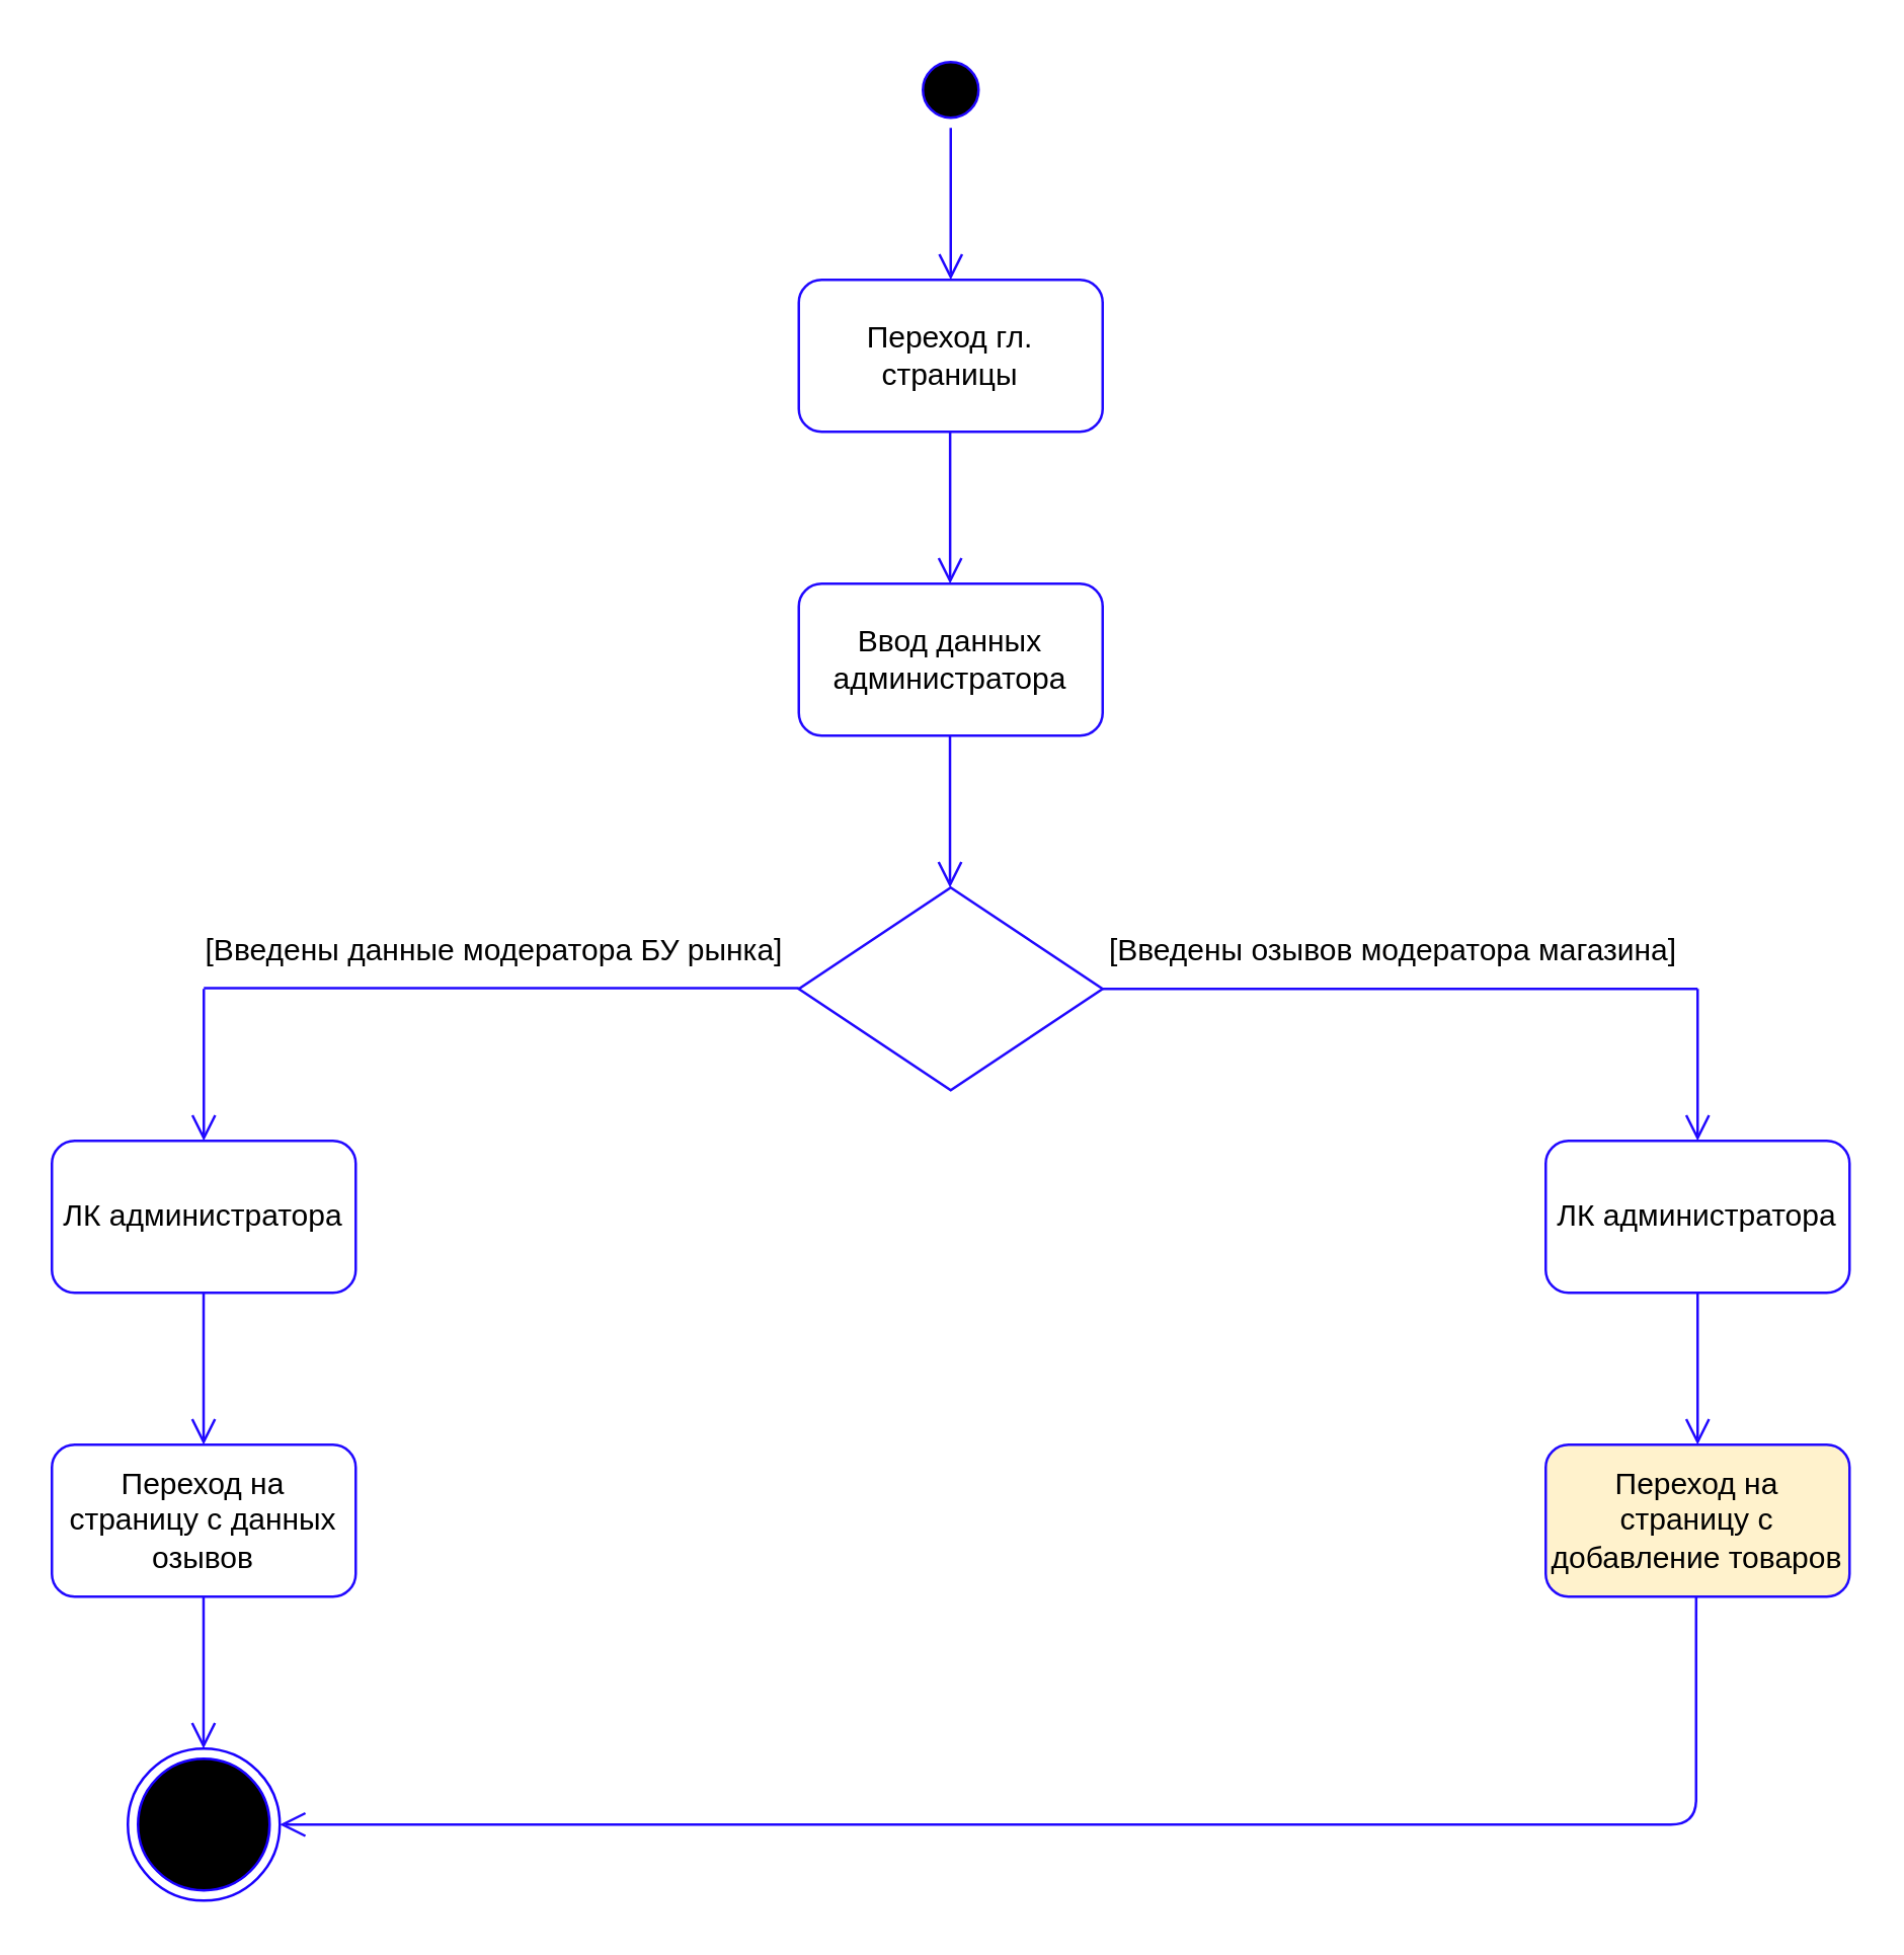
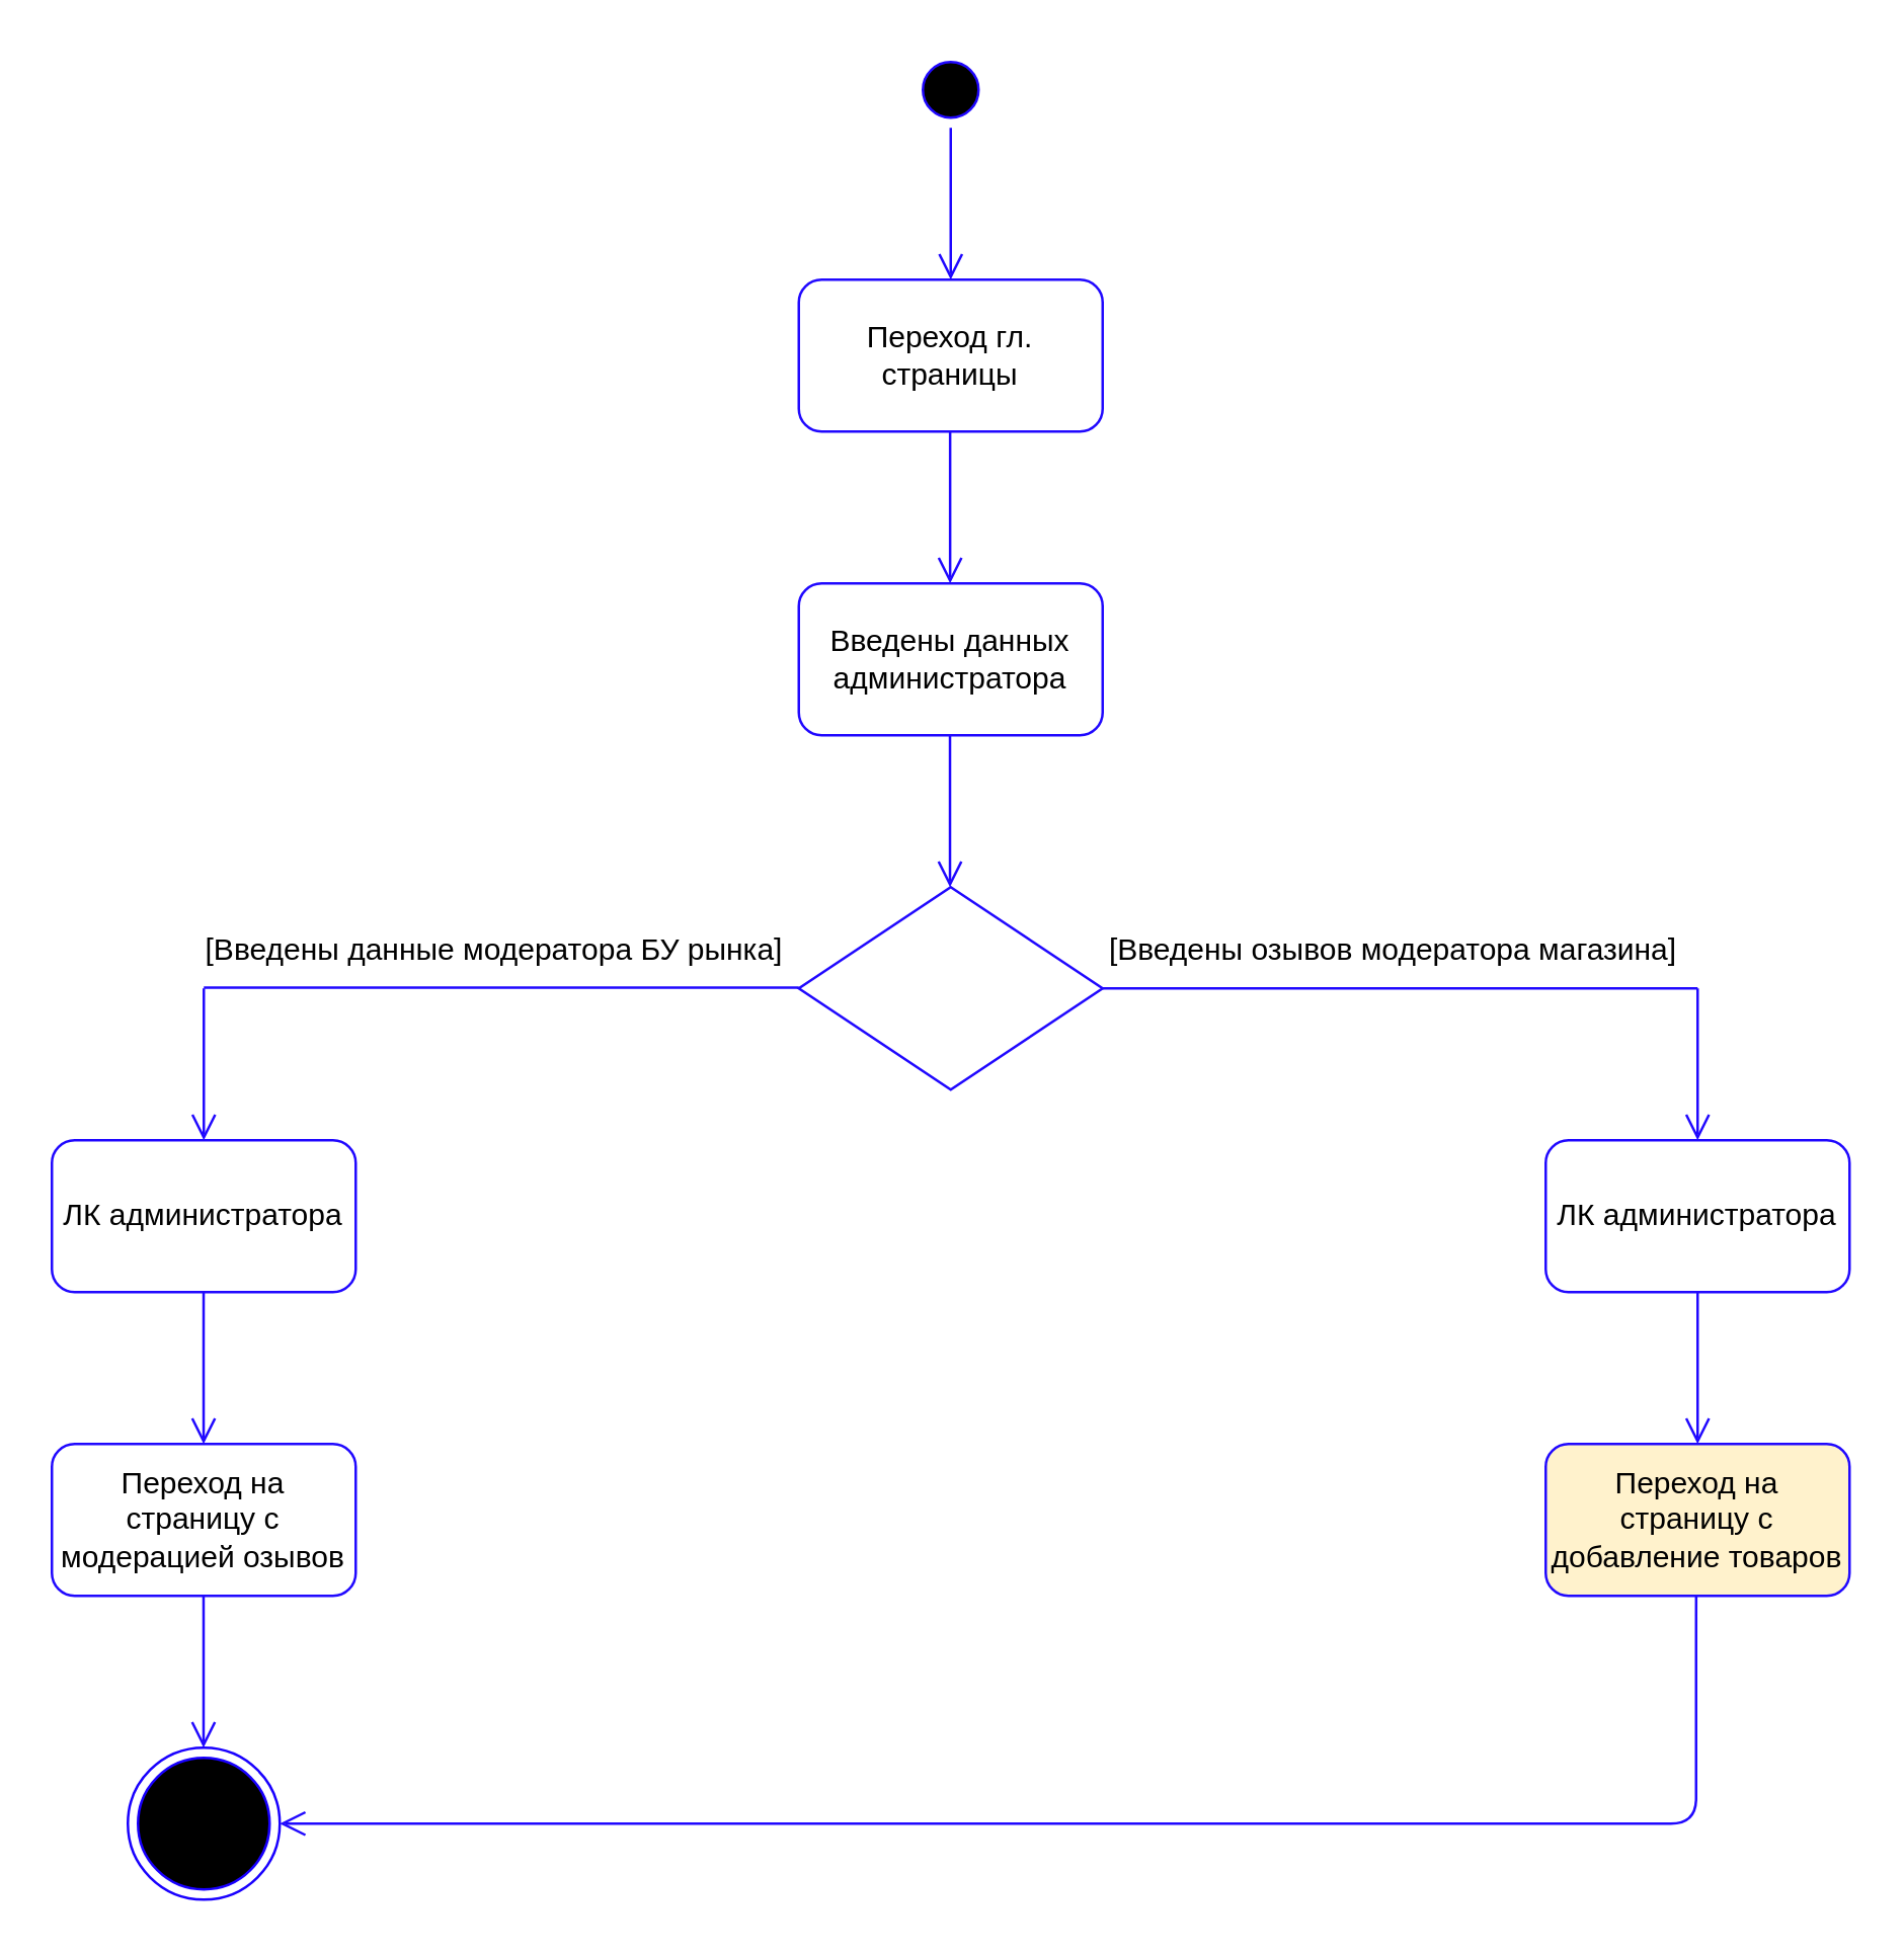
  <mxCell id="0" />
  <mxCell id="1" parent="0" />
  <mxCell id="2" value="" style="ellipse;html=1;shape=startState;fillColor=#000000;strokeColor=#2008FF;" vertex="1" parent="1"><mxGeometry x="360" y="20" width="30" height="30" as="geometry" /></mxCell>
  <mxCell id="3" value="" style="edgeStyle=orthogonalEdgeStyle;html=1;verticalAlign=bottom;endArrow=open;endSize=8;strokeColor=#2008FF;" edge="1" source="2" parent="1"><mxGeometry relative="1" as="geometry"><mxPoint x="375" y="110" as="targetPoint" /></mxGeometry></mxCell>
  <mxCell id="4" value="Переход гл. страницы" style="rounded=1;whiteSpace=wrap;html=1;strokeColor=#2008FF;" vertex="1" parent="1"><mxGeometry x="315" y="110" width="120" height="60" as="geometry" /></mxCell>
- <mxCell id="5" value="Ввод данных администратора" style="rounded=1;whiteSpace=wrap;html=1;strokeColor=#2008FF;" vertex="1" parent="1"><mxGeometry x="315" y="230" width="120" height="60" as="geometry" /></mxCell>
+ <mxCell id="5" value="Введены данных администратора" style="rounded=1;whiteSpace=wrap;html=1;strokeColor=#2008FF;" vertex="1" parent="1"><mxGeometry x="315" y="230" width="120" height="60" as="geometry" /></mxCell>
  <mxCell id="6" value="ЛК администратора" style="rounded=1;whiteSpace=wrap;html=1;strokeColor=#2008FF;" vertex="1" parent="1"><mxGeometry x="610" y="450" width="120" height="60" as="geometry" /></mxCell>
  <mxCell id="7" value="" style="edgeStyle=orthogonalEdgeStyle;html=1;verticalAlign=bottom;endArrow=open;endSize=8;strokeColor=#2008FF;" edge="1" parent="1"><mxGeometry relative="1" as="geometry"><mxPoint x="374.76" y="230" as="targetPoint" /><mxPoint x="374.76" y="170" as="sourcePoint" /></mxGeometry></mxCell>
  <mxCell id="8" value="" style="edgeStyle=orthogonalEdgeStyle;html=1;verticalAlign=bottom;endArrow=open;endSize=8;strokeColor=#2008FF;" edge="1" parent="1"><mxGeometry relative="1" as="geometry"><mxPoint x="374.71" y="350" as="targetPoint" /><mxPoint x="374.71" y="290" as="sourcePoint" /></mxGeometry></mxCell>
  <mxCell id="9" value="" style="rhombus;whiteSpace=wrap;html=1;strokeColor=#2008FF;" vertex="1" parent="1"><mxGeometry x="315" y="350" width="120" height="80" as="geometry" /></mxCell>
  <mxCell id="10" value="" style="endArrow=none;html=1;strokeColor=#2008FF;" edge="1" parent="1"><mxGeometry width="50" height="50" relative="1" as="geometry"><mxPoint x="435" y="390" as="sourcePoint" /><mxPoint x="670" y="390" as="targetPoint" /></mxGeometry></mxCell>
  <mxCell id="11" value="" style="edgeStyle=orthogonalEdgeStyle;html=1;verticalAlign=bottom;endArrow=open;endSize=8;strokeColor=#2008FF;" edge="1" parent="1"><mxGeometry relative="1" as="geometry"><mxPoint x="670" y="450" as="targetPoint" /><mxPoint x="670" y="390" as="sourcePoint" /></mxGeometry></mxCell>
  <mxCell id="12" value="" style="edgeStyle=orthogonalEdgeStyle;html=1;verticalAlign=bottom;endArrow=open;endSize=8;strokeColor=#2008FF;" edge="1" parent="1"><mxGeometry relative="1" as="geometry"><mxPoint x="80" y="450" as="targetPoint" /><mxPoint x="80" y="390" as="sourcePoint" /><Array as="points"><mxPoint x="80" y="406" /><mxPoint x="80" y="406" /></Array></mxGeometry></mxCell>
  <mxCell id="13" value="" style="endArrow=none;html=1;strokeColor=#2008FF;" edge="1" parent="1"><mxGeometry width="50" height="50" relative="1" as="geometry"><mxPoint x="80" y="389.71" as="sourcePoint" /><mxPoint x="315" y="389.71" as="targetPoint" /></mxGeometry></mxCell>
  <mxCell id="14" value="ЛК администратора" style="rounded=1;whiteSpace=wrap;html=1;strokeColor=#2008FF;" vertex="1" parent="1"><mxGeometry x="20" y="450" width="120" height="60" as="geometry" /></mxCell>
  <mxCell id="15" value="[Введены данные модератора БУ рынка]" style="text;html=1;strokeColor=none;fillColor=none;align=center;verticalAlign=middle;whiteSpace=wrap;rounded=0;" vertex="1" parent="1"><mxGeometry x="75" y="370" width="240" height="10" as="geometry" /></mxCell>
  <mxCell id="16" value="[Введены озывов модератора магазина]" style="text;html=1;strokeColor=none;fillColor=none;align=center;verticalAlign=middle;whiteSpace=wrap;rounded=0;" vertex="1" parent="1"><mxGeometry x="430" y="370" width="240" height="10" as="geometry" /></mxCell>
  <mxCell id="17" value="Переход на страницу с добавление товаров" style="rounded=1;whiteSpace=wrap;html=1;strokeColor=#2008FF;fillColor=#fff2cc;" vertex="1" parent="1"><mxGeometry x="610" y="570" width="120" height="60" as="geometry" /></mxCell>
  <mxCell id="18" value="" style="edgeStyle=orthogonalEdgeStyle;html=1;verticalAlign=bottom;endArrow=open;endSize=8;strokeColor=#2008FF;" edge="1" parent="1"><mxGeometry relative="1" as="geometry"><mxPoint x="670" y="570" as="targetPoint" /><mxPoint x="670" y="510" as="sourcePoint" /></mxGeometry></mxCell>
- <mxCell id="19" value="Переход на страницу с данных озывов" style="rounded=1;whiteSpace=wrap;html=1;strokeColor=#2008FF;" vertex="1" parent="1"><mxGeometry x="20" y="570" width="120" height="60" as="geometry" /></mxCell>
+ <mxCell id="19" value="Переход на страницу с модерацией озывов" style="rounded=1;whiteSpace=wrap;html=1;strokeColor=#2008FF;" vertex="1" parent="1"><mxGeometry x="20" y="570" width="120" height="60" as="geometry" /></mxCell>
  <mxCell id="20" value="" style="edgeStyle=orthogonalEdgeStyle;html=1;verticalAlign=bottom;endArrow=open;endSize=8;strokeColor=#2008FF;" edge="1" parent="1"><mxGeometry relative="1" as="geometry"><mxPoint x="79.92" y="570" as="targetPoint" /><mxPoint x="79.92" y="510" as="sourcePoint" /><Array as="points"><mxPoint x="79.92" y="526" /><mxPoint x="79.92" y="526" /></Array></mxGeometry></mxCell>
  <mxCell id="21" value="" style="edgeStyle=orthogonalEdgeStyle;html=1;verticalAlign=bottom;endArrow=open;endSize=8;strokeColor=#2008FF;" edge="1" parent="1"><mxGeometry relative="1" as="geometry"><mxPoint x="79.89" y="690" as="targetPoint" /><mxPoint x="79.89" y="630" as="sourcePoint" /><Array as="points"><mxPoint x="79.89" y="646" /><mxPoint x="79.89" y="646" /></Array></mxGeometry></mxCell>
  <mxCell id="22" value="" style="edgeStyle=orthogonalEdgeStyle;html=1;verticalAlign=bottom;endArrow=open;endSize=8;strokeColor=#2008FF;" edge="1" parent="1"><mxGeometry relative="1" as="geometry"><mxPoint x="110" y="720" as="targetPoint" /><mxPoint x="669.43" y="630" as="sourcePoint" /><Array as="points"><mxPoint x="669.43" y="646" /><mxPoint x="669.43" y="646" /></Array></mxGeometry></mxCell>
  <mxCell id="23" value="" style="ellipse;html=1;shape=endState;fillColor=#000000;strokeColor=#1900FF;" vertex="1" parent="1"><mxGeometry x="50" y="690" width="60" height="60" as="geometry" /></mxCell>
